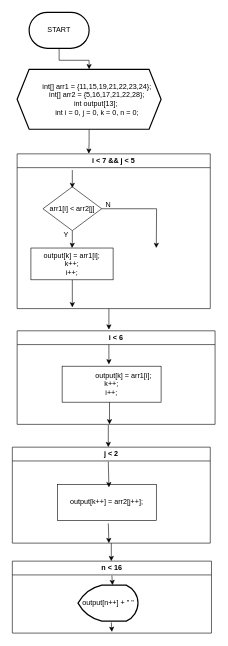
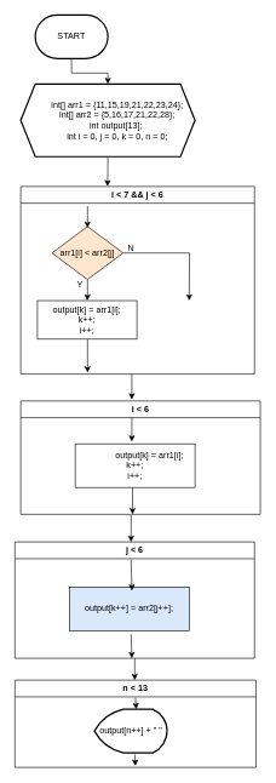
  <mxCell id="0" />
  <mxCell id="1" parent="0" />
  <mxCell id="2" value="" style="edgeStyle=orthogonalEdgeStyle;rounded=0;orthogonalLoop=1;jettySize=auto;html=1;entryX=0.5;entryY=0;entryDx=0;entryDy=0;" edge="1" parent="1" source="3" target="5"><mxGeometry relative="1" as="geometry"><mxPoint x="148" y="134" as="targetPoint" /></mxGeometry></mxCell>
  <mxCell id="3" value="START" style="strokeWidth=2;html=1;shape=mxgraph.flowchart.terminator;whiteSpace=wrap;" vertex="1" parent="1"><mxGeometry x="48" y="20" width="100" height="60" as="geometry" /></mxCell>
  <mxCell id="4" value="" style="edgeStyle=orthogonalEdgeStyle;rounded=0;orthogonalLoop=1;jettySize=auto;html=1;entryX=0.371;entryY=-0.001;entryDx=0;entryDy=0;entryPerimeter=0;" edge="1" parent="1" source="5" target="6"><mxGeometry relative="1" as="geometry"><mxPoint x="148" y="264" as="targetPoint" /></mxGeometry></mxCell>
  <mxCell id="5" value="&lt;div&gt;&amp;nbsp; &amp;nbsp; &amp;nbsp; &amp;nbsp; int[] arr1 = {11,15,19,21,22,23,24};&lt;/div&gt;&lt;div&gt;&amp;nbsp; &amp;nbsp; &amp;nbsp; &amp;nbsp; int[] arr2 = {5,16,17,21,22,28};&lt;/div&gt;&lt;div&gt;&amp;nbsp; &amp;nbsp; &amp;nbsp; &amp;nbsp; int output[13];&amp;nbsp;&lt;/div&gt;&lt;div&gt;&amp;nbsp; &amp;nbsp; &amp;nbsp; &amp;nbsp; int i = 0, j = 0, k = 0, n = 0;&lt;br&gt;&lt;/div&gt;" style="shape=hexagon;perimeter=hexagonPerimeter2;whiteSpace=wrap;html=1;fixedSize=1;strokeWidth=2;" vertex="1" parent="1"><mxGeometry x="28" y="115" width="240" height="100" as="geometry" /></mxCell>
- <mxCell id="6" value="i &amp;lt; 7 &amp;amp;&amp;amp; j &amp;lt; 5" style="swimlane;whiteSpace=wrap;html=1;" vertex="1" parent="1"><mxGeometry x="28" y="256" width="322" height="258" as="geometry" /></mxCell>
+ <mxCell id="6" value="i &amp;lt; 7 &amp;amp;&amp;amp; j &amp;lt; 6" style="swimlane;whiteSpace=wrap;html=1;" vertex="1" parent="1"><mxGeometry x="28" y="256" width="322" height="258" as="geometry" /></mxCell>
  <mxCell id="7" value="" style="edgeStyle=orthogonalEdgeStyle;rounded=0;orthogonalLoop=1;jettySize=auto;html=1;" edge="1" parent="6" source="9" target="11"><mxGeometry relative="1" as="geometry" /></mxCell>
  <mxCell id="8" value="" style="edgeStyle=orthogonalEdgeStyle;rounded=0;orthogonalLoop=1;jettySize=auto;html=1;" edge="1" parent="6" source="9"><mxGeometry relative="1" as="geometry"><mxPoint x="232" y="157" as="targetPoint" /></mxGeometry></mxCell>
- <mxCell id="9" value="arr1[i] &amp;lt; arr2[j]" style="rhombus;whiteSpace=wrap;html=1;" vertex="1" parent="6"><mxGeometry x="43" y="55" width="98" height="73" as="geometry" /></mxCell>
+ <mxCell id="9" value="arr1[i] &amp;lt; arr2[j]" style="rhombus;whiteSpace=wrap;html=1;fillColor=#ffe6cc;" vertex="1" parent="6"><mxGeometry x="43" y="55" width="98" height="73" as="geometry" /></mxCell>
  <mxCell id="10" value="" style="edgeStyle=orthogonalEdgeStyle;rounded=0;orthogonalLoop=1;jettySize=auto;html=1;" edge="1" parent="6"><mxGeometry relative="1" as="geometry"><mxPoint x="92" y="206" as="sourcePoint" /><mxPoint x="92" y="256" as="targetPoint" /></mxGeometry></mxCell>
  <mxCell id="11" value="&lt;div&gt;output[k] = arr1[i];&lt;/div&gt;&lt;div&gt;k++;&lt;/div&gt;&lt;div&gt;i++;&lt;/div&gt;" style="rounded=0;whiteSpace=wrap;html=1;" vertex="1" parent="6"><mxGeometry x="23" y="157" width="137" height="53" as="geometry" /></mxCell>
  <mxCell id="12" value="Y" style="text;html=1;align=center;verticalAlign=middle;whiteSpace=wrap;rounded=0;" vertex="1" parent="6"><mxGeometry x="52" y="120" width="60" height="30" as="geometry" /></mxCell>
  <mxCell id="13" value="N" style="text;html=1;align=center;verticalAlign=middle;whiteSpace=wrap;rounded=0;" vertex="1" parent="6"><mxGeometry x="122" y="70" width="60" height="30" as="geometry" /></mxCell>
  <mxCell id="14" value="" style="endArrow=classic;html=1;rounded=0;entryX=0.5;entryY=0;entryDx=0;entryDy=0;" edge="1" parent="1"><mxGeometry width="50" height="50" relative="1" as="geometry"><mxPoint x="120" y="283" as="sourcePoint" /><mxPoint x="120" y="313" as="targetPoint" /></mxGeometry></mxCell>
  <mxCell id="15" value="" style="edgeStyle=orthogonalEdgeStyle;rounded=0;orthogonalLoop=1;jettySize=auto;html=1;" edge="1" parent="1"><mxGeometry relative="1" as="geometry"><mxPoint x="180" y="708" as="sourcePoint" /><mxPoint x="180" y="745" as="targetPoint" /></mxGeometry></mxCell>
  <mxCell id="16" value="i &amp;lt; 6" style="swimlane;whiteSpace=wrap;html=1;" vertex="1" parent="1"><mxGeometry x="28" y="551" width="330" height="156" as="geometry" /></mxCell>
  <mxCell id="17" value="&lt;div&gt;&amp;nbsp; &amp;nbsp; &amp;nbsp; &amp;nbsp; &amp;nbsp; &amp;nbsp; output[k] = arr1[i];&lt;/div&gt;&lt;div&gt;&lt;span style=&quot;background-color: initial;&quot;&gt;k++;&lt;/span&gt;&lt;/div&gt;&lt;div&gt;&lt;span style=&quot;background-color: initial;&quot;&gt;i++;&lt;/span&gt;&lt;/div&gt;" style="rounded=0;whiteSpace=wrap;html=1;" vertex="1" parent="16"><mxGeometry x="75" y="59" width="165" height="60" as="geometry" /></mxCell>
  <mxCell id="18" value="" style="edgeStyle=orthogonalEdgeStyle;rounded=0;orthogonalLoop=1;jettySize=auto;html=1;" edge="1" parent="1"><mxGeometry relative="1" as="geometry"><mxPoint x="181" y="574" as="sourcePoint" /><mxPoint x="181" y="607" as="targetPoint" /></mxGeometry></mxCell>
  <mxCell id="19" value="" style="edgeStyle=orthogonalEdgeStyle;rounded=0;orthogonalLoop=1;jettySize=auto;html=1;" edge="1" parent="1"><mxGeometry relative="1" as="geometry"><mxPoint x="182" y="670" as="sourcePoint" /><mxPoint x="182" y="707" as="targetPoint" /></mxGeometry></mxCell>
  <mxCell id="20" value="" style="edgeStyle=orthogonalEdgeStyle;rounded=0;orthogonalLoop=1;jettySize=auto;html=1;" edge="1" parent="1" source="21"><mxGeometry relative="1" as="geometry"><mxPoint x="185" y="935" as="targetPoint" /></mxGeometry></mxCell>
- <mxCell id="21" value="j &amp;lt; 2" style="swimlane;whiteSpace=wrap;html=1;" vertex="1" parent="1"><mxGeometry x="20" y="745" width="330" height="160" as="geometry" /></mxCell>
- <mxCell id="22" value="output[k++] = arr2[j++];" style="rounded=0;whiteSpace=wrap;html=1;" vertex="1" parent="21"><mxGeometry x="75" y="62" width="165" height="60" as="geometry" /></mxCell>
+ <mxCell id="21" value="j &amp;lt; 6" style="swimlane;whiteSpace=wrap;html=1;" vertex="1" parent="1"><mxGeometry x="20" y="745" width="330" height="160" as="geometry" /></mxCell>
+ <mxCell id="22" value="output[k++] = arr2[j++];" style="rounded=0;whiteSpace=wrap;html=1;fillColor=#dae8fc;" vertex="1" parent="21"><mxGeometry x="75" y="62" width="165" height="60" as="geometry" /></mxCell>
  <mxCell id="23" value="" style="endArrow=classic;html=1;rounded=0;entryX=0.473;entryY=-0.018;entryDx=0;entryDy=0;entryPerimeter=0;" edge="1" parent="1"><mxGeometry width="50" height="50" relative="1" as="geometry"><mxPoint x="180" y="769" as="sourcePoint" /><mxPoint x="181.045" y="811.92" as="targetPoint" /></mxGeometry></mxCell>
  <mxCell id="24" value="" style="endArrow=classic;html=1;rounded=0;" edge="1" parent="1"><mxGeometry width="50" height="50" relative="1" as="geometry"><mxPoint x="180" y="872" as="sourcePoint" /><mxPoint x="181" y="905" as="targetPoint" /></mxGeometry></mxCell>
  <mxCell id="25" value="" style="edgeStyle=orthogonalEdgeStyle;rounded=0;orthogonalLoop=1;jettySize=auto;html=1;" edge="1" parent="1"><mxGeometry relative="1" as="geometry"><mxPoint x="181" y="514" as="sourcePoint" /><mxPoint x="181" y="549" as="targetPoint" /></mxGeometry></mxCell>
- <mxCell id="26" value="n &amp;lt; 16" style="swimlane;whiteSpace=wrap;html=1;" vertex="1" parent="1"><mxGeometry x="20" y="935" width="332" height="120" as="geometry" /></mxCell>
+ <mxCell id="26" value="n &amp;lt; 13" style="swimlane;whiteSpace=wrap;html=1;" vertex="1" parent="1"><mxGeometry x="20" y="935" width="332" height="120" as="geometry" /></mxCell>
  <mxCell id="27" value="output[n++] + &quot; &quot;" style="strokeWidth=2;html=1;shape=mxgraph.flowchart.display;whiteSpace=wrap;" vertex="1" parent="26"><mxGeometry x="109.5" y="40" width="100" height="60" as="geometry" /></mxCell>
  <mxCell id="28" value="" style="endArrow=classic;html=1;rounded=0;" edge="1" parent="1"><mxGeometry width="50" height="50" relative="1" as="geometry"><mxPoint x="186" y="959" as="sourcePoint" /><mxPoint x="187" y="975" as="targetPoint" /></mxGeometry></mxCell>
  <mxCell id="29" value="" style="endArrow=classic;html=1;rounded=0;" edge="1" parent="1"><mxGeometry width="50" height="50" relative="1" as="geometry"><mxPoint x="185" y="1037" as="sourcePoint" /><mxPoint x="186" y="1053" as="targetPoint" /></mxGeometry></mxCell>
